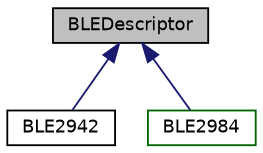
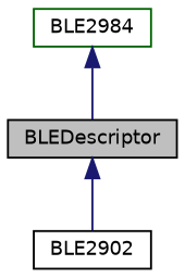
  digraph {
    node [color=black fillcolor=white fontname=Helvetica fontsize=10 shape=record style=filled]
    edge [color=midnightblue dir=back fontname=Helvetica fontsize=10 labelfontname=Helvetica labelfontsize=10 style=solid]
    n1 [fillcolor=grey75 fontcolor=black height=0.2 label=BLEDescriptor width=0.4]
-   n2 [height=0.2 label=BLE2942 width=0.4]
+   n2 [height=0.2 label=BLE2902 width=0.4]
    n3 [color=darkgreen height=0.2 label=BLE2984 width=0.4]
    n1 -> n2
-   n1 -> n3
+   n3 -> n1
  }
